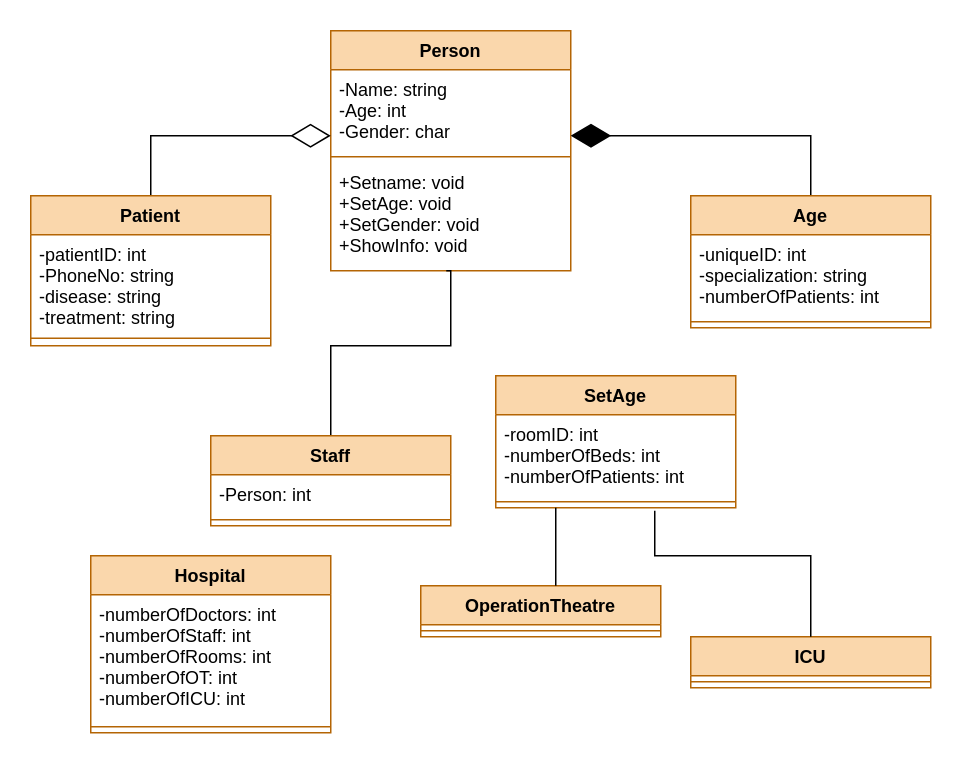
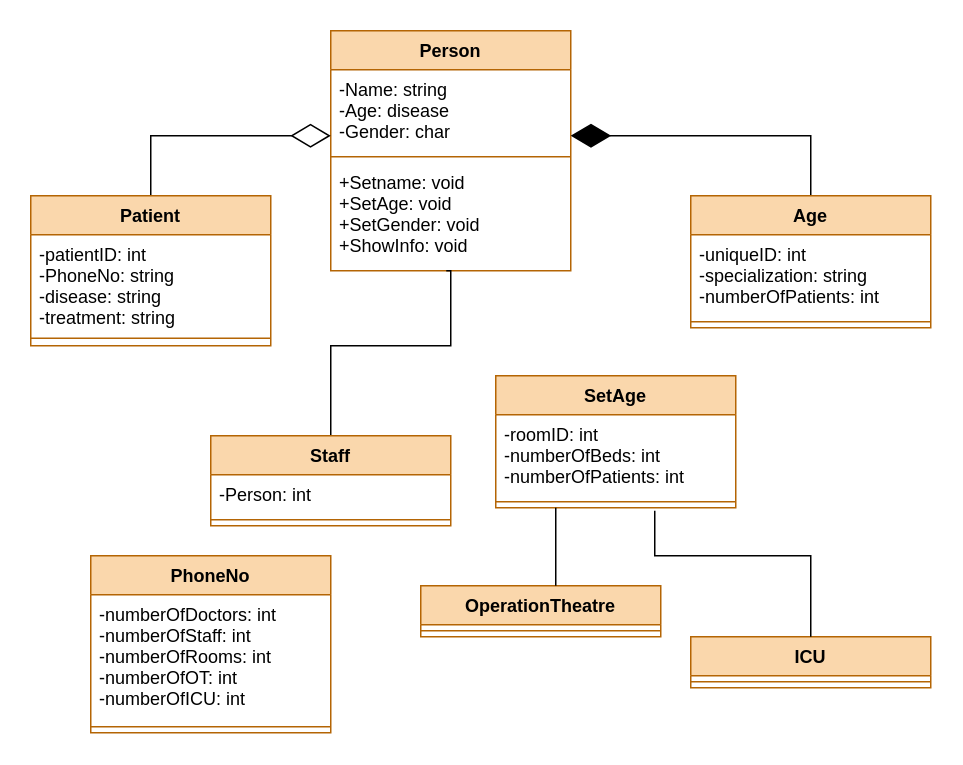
  <mxCell id="0" />
  <mxCell id="1" parent="0" />
  <mxCell id="2" value="Person" style="swimlane;fontStyle=1;align=center;verticalAlign=top;childLayout=stackLayout;horizontal=1;startSize=26;horizontalStack=0;resizeParent=1;resizeParentMax=0;resizeLast=0;collapsible=1;marginBottom=0;fillColor=#fad7ac;strokeColor=#b46504;" vertex="1" parent="1"><mxGeometry x="220" y="20" width="160" height="160" as="geometry"><mxRectangle x="320" y="170" width="100" height="30" as="alternateBounds" /></mxGeometry></mxCell>
- <mxCell id="3" value="-Name: string&#10;-Age: int&#10;-Gender: char" style="text;strokeColor=none;fillColor=none;align=left;verticalAlign=top;spacingLeft=4;spacingRight=4;overflow=hidden;rotatable=0;points=[[0,0.5],[1,0.5]];portConstraint=eastwest;" vertex="1" parent="2"><mxGeometry y="26" width="160" height="54" as="geometry" /></mxCell>
+ <mxCell id="3" value="-Name: string&#10;-Age: disease&#10;-Gender: char" style="text;strokeColor=none;fillColor=none;align=left;verticalAlign=top;spacingLeft=4;spacingRight=4;overflow=hidden;rotatable=0;points=[[0,0.5],[1,0.5]];portConstraint=eastwest;" vertex="1" parent="2"><mxGeometry y="26" width="160" height="54" as="geometry" /></mxCell>
  <mxCell id="4" value="" style="line;strokeWidth=1;fillColor=none;align=left;verticalAlign=middle;spacingTop=-1;spacingLeft=3;spacingRight=3;rotatable=0;labelPosition=right;points=[];portConstraint=eastwest;strokeColor=inherit;" vertex="1" parent="2"><mxGeometry y="80" width="160" height="8" as="geometry" /></mxCell>
  <mxCell id="5" value="+Setname: void&#10;+SetAge: void&#10;+SetGender: void&#10;+ShowInfo: void&#10;" style="text;strokeColor=none;fillColor=none;align=left;verticalAlign=top;spacingLeft=4;spacingRight=4;overflow=hidden;rotatable=0;points=[[0,0.5],[1,0.5]];portConstraint=eastwest;" vertex="1" parent="2"><mxGeometry y="88" width="160" height="72" as="geometry" /></mxCell>
  <mxCell id="6" value="" style="endArrow=diamondThin;endFill=0;endSize=24;html=1;rounded=0;" edge="1" parent="1"><mxGeometry width="160" relative="1" as="geometry"><mxPoint x="100" y="130" as="sourcePoint" /><mxPoint x="220" y="90" as="targetPoint" /><Array as="points"><mxPoint x="100" y="90" /><mxPoint x="140" y="90" /></Array></mxGeometry></mxCell>
  <mxCell id="7" value="Patient" style="swimlane;fontStyle=1;align=center;verticalAlign=top;childLayout=stackLayout;horizontal=1;startSize=26;horizontalStack=0;resizeParent=1;resizeParentMax=0;resizeLast=0;collapsible=1;marginBottom=0;fillColor=#fad7ac;strokeColor=#b46504;" vertex="1" parent="1"><mxGeometry x="20" y="130" width="160" height="100" as="geometry" /></mxCell>
  <mxCell id="8" value="-patientID: int&#10;-PhoneNo: string&#10;-disease: string&#10;-treatment: string" style="text;strokeColor=none;fillColor=none;align=left;verticalAlign=top;spacingLeft=4;spacingRight=4;overflow=hidden;rotatable=0;points=[[0,0.5],[1,0.5]];portConstraint=eastwest;" vertex="1" parent="7"><mxGeometry y="26" width="160" height="64" as="geometry" /></mxCell>
  <mxCell id="9" value="" style="line;strokeWidth=1;fillColor=none;align=left;verticalAlign=middle;spacingTop=-1;spacingLeft=3;spacingRight=3;rotatable=0;labelPosition=right;points=[];portConstraint=eastwest;strokeColor=inherit;" vertex="1" parent="7"><mxGeometry y="90" width="160" height="10" as="geometry" /></mxCell>
  <mxCell id="10" value="" style="endArrow=diamondThin;endFill=1;endSize=24;html=1;rounded=0;exitX=0.5;exitY=0;exitDx=0;exitDy=0;" edge="1" parent="1" source="11"><mxGeometry width="160" relative="1" as="geometry"><mxPoint x="540" y="90" as="sourcePoint" /><mxPoint x="380" y="90" as="targetPoint" /><Array as="points"><mxPoint x="540" y="90" /></Array></mxGeometry></mxCell>
  <mxCell id="11" value="Age" style="swimlane;fontStyle=1;align=center;verticalAlign=top;childLayout=stackLayout;horizontal=1;startSize=26;horizontalStack=0;resizeParent=1;resizeParentMax=0;resizeLast=0;collapsible=1;marginBottom=0;fillColor=#fad7ac;strokeColor=#b46504;" vertex="1" parent="1"><mxGeometry x="460" y="130" width="160" height="88" as="geometry" /></mxCell>
  <mxCell id="12" value="-uniqueID: int&#10;-specialization: string&#10;-numberOfPatients: int" style="text;strokeColor=none;fillColor=none;align=left;verticalAlign=top;spacingLeft=4;spacingRight=4;overflow=hidden;rotatable=0;points=[[0,0.5],[1,0.5]];portConstraint=eastwest;" vertex="1" parent="11"><mxGeometry y="26" width="160" height="54" as="geometry" /></mxCell>
  <mxCell id="13" value="" style="line;strokeWidth=1;fillColor=none;align=left;verticalAlign=middle;spacingTop=-1;spacingLeft=3;spacingRight=3;rotatable=0;labelPosition=right;points=[];portConstraint=eastwest;strokeColor=inherit;" vertex="1" parent="11"><mxGeometry y="80" width="160" height="8" as="geometry" /></mxCell>
  <mxCell id="14" value="" style="endArrow=none;html=1;edgeStyle=orthogonalEdgeStyle;rounded=0;" edge="1" parent="1"><mxGeometry relative="1" as="geometry"><mxPoint x="220" y="290" as="sourcePoint" /><mxPoint x="297" y="180" as="targetPoint" /><Array as="points"><mxPoint x="220" y="270" /><mxPoint x="220" y="230" /><mxPoint x="300" y="230" /><mxPoint x="300" y="180" /></Array></mxGeometry></mxCell>
  <mxCell id="15" value="Staff" style="swimlane;fontStyle=1;align=center;verticalAlign=top;childLayout=stackLayout;horizontal=1;startSize=26;horizontalStack=0;resizeParent=1;resizeParentMax=0;resizeLast=0;collapsible=1;marginBottom=0;fillColor=#fad7ac;strokeColor=#b46504;" vertex="1" parent="1"><mxGeometry x="140" y="290" width="160" height="60" as="geometry" /></mxCell>
  <mxCell id="16" value="-Person: int" style="text;strokeColor=none;fillColor=none;align=left;verticalAlign=top;spacingLeft=4;spacingRight=4;overflow=hidden;rotatable=0;points=[[0,0.5],[1,0.5]];portConstraint=eastwest;" vertex="1" parent="15"><mxGeometry y="26" width="160" height="26" as="geometry" /></mxCell>
  <mxCell id="17" value="" style="line;strokeWidth=1;fillColor=none;align=left;verticalAlign=middle;spacingTop=-1;spacingLeft=3;spacingRight=3;rotatable=0;labelPosition=right;points=[];portConstraint=eastwest;strokeColor=inherit;" vertex="1" parent="15"><mxGeometry y="52" width="160" height="8" as="geometry" /></mxCell>
- <mxCell id="18" value="Hospital" style="swimlane;fontStyle=1;align=center;verticalAlign=top;childLayout=stackLayout;horizontal=1;startSize=26;horizontalStack=0;resizeParent=1;resizeParentMax=0;resizeLast=0;collapsible=1;marginBottom=0;fillColor=#fad7ac;strokeColor=#b46504;" vertex="1" parent="1"><mxGeometry x="60" y="370" width="160" height="118" as="geometry" /></mxCell>
+ <mxCell id="18" value="PhoneNo" style="swimlane;fontStyle=1;align=center;verticalAlign=top;childLayout=stackLayout;horizontal=1;startSize=26;horizontalStack=0;resizeParent=1;resizeParentMax=0;resizeLast=0;collapsible=1;marginBottom=0;fillColor=#fad7ac;strokeColor=#b46504;" vertex="1" parent="1"><mxGeometry x="60" y="370" width="160" height="118" as="geometry" /></mxCell>
  <mxCell id="19" value="-numberOfDoctors: int&#10;-numberOfStaff: int&#10;-numberOfRooms: int&#10;-numberOfOT: int&#10;-numberOfICU: int" style="text;strokeColor=none;fillColor=none;align=left;verticalAlign=top;spacingLeft=4;spacingRight=4;overflow=hidden;rotatable=0;points=[[0,0.5],[1,0.5]];portConstraint=eastwest;" vertex="1" parent="18"><mxGeometry y="26" width="160" height="84" as="geometry" /></mxCell>
  <mxCell id="20" value="" style="line;strokeWidth=1;fillColor=none;align=left;verticalAlign=middle;spacingTop=-1;spacingLeft=3;spacingRight=3;rotatable=0;labelPosition=right;points=[];portConstraint=eastwest;strokeColor=inherit;" vertex="1" parent="18"><mxGeometry y="110" width="160" height="8" as="geometry" /></mxCell>
  <mxCell id="21" value="SetAge" style="swimlane;fontStyle=1;align=center;verticalAlign=top;childLayout=stackLayout;horizontal=1;startSize=26;horizontalStack=0;resizeParent=1;resizeParentMax=0;resizeLast=0;collapsible=1;marginBottom=0;fillColor=#fad7ac;strokeColor=#b46504;" vertex="1" parent="1"><mxGeometry x="330" y="250" width="160" height="88" as="geometry" /></mxCell>
  <mxCell id="22" value="-roomID: int&#10;-numberOfBeds: int&#10;-numberOfPatients: int" style="text;strokeColor=none;fillColor=none;align=left;verticalAlign=top;spacingLeft=4;spacingRight=4;overflow=hidden;rotatable=0;points=[[0,0.5],[1,0.5]];portConstraint=eastwest;" vertex="1" parent="21"><mxGeometry y="26" width="160" height="54" as="geometry" /></mxCell>
  <mxCell id="23" value="" style="line;strokeWidth=1;fillColor=none;align=left;verticalAlign=middle;spacingTop=-1;spacingLeft=3;spacingRight=3;rotatable=0;labelPosition=right;points=[];portConstraint=eastwest;strokeColor=inherit;" vertex="1" parent="21"><mxGeometry y="80" width="160" height="8" as="geometry" /></mxCell>
  <mxCell id="24" value="OperationTheatre" style="swimlane;fontStyle=1;align=center;verticalAlign=top;childLayout=stackLayout;horizontal=1;startSize=26;horizontalStack=0;resizeParent=1;resizeParentMax=0;resizeLast=0;collapsible=1;marginBottom=0;fillColor=#fad7ac;strokeColor=#b46504;" vertex="1" parent="1"><mxGeometry x="280" y="390" width="160" height="34" as="geometry" /></mxCell>
  <mxCell id="25" value="" style="line;strokeWidth=1;fillColor=none;align=left;verticalAlign=middle;spacingTop=-1;spacingLeft=3;spacingRight=3;rotatable=0;labelPosition=right;points=[];portConstraint=eastwest;strokeColor=inherit;" vertex="1" parent="24"><mxGeometry y="26" width="160" height="8" as="geometry" /></mxCell>
  <mxCell id="26" value="" style="endArrow=none;html=1;edgeStyle=orthogonalEdgeStyle;rounded=0;entryX=0.25;entryY=1;entryDx=0;entryDy=0;" edge="1" parent="1" target="21"><mxGeometry relative="1" as="geometry"><mxPoint x="370" y="390" as="sourcePoint" /><mxPoint x="380" y="370" as="targetPoint" /><Array as="points"><mxPoint x="370" y="390" /></Array></mxGeometry></mxCell>
  <mxCell id="27" value="ICU" style="swimlane;fontStyle=1;align=center;verticalAlign=top;childLayout=stackLayout;horizontal=1;startSize=26;horizontalStack=0;resizeParent=1;resizeParentMax=0;resizeLast=0;collapsible=1;marginBottom=0;fillColor=#fad7ac;strokeColor=#b46504;" vertex="1" parent="1"><mxGeometry x="460" y="424" width="160" height="34" as="geometry" /></mxCell>
  <mxCell id="28" value="" style="line;strokeWidth=1;fillColor=none;align=left;verticalAlign=middle;spacingTop=-1;spacingLeft=3;spacingRight=3;rotatable=0;labelPosition=right;points=[];portConstraint=eastwest;strokeColor=inherit;" vertex="1" parent="27"><mxGeometry y="26" width="160" height="8" as="geometry" /></mxCell>
  <mxCell id="29" value="" style="endArrow=none;html=1;edgeStyle=orthogonalEdgeStyle;rounded=0;entryX=0.5;entryY=0;entryDx=0;entryDy=0;" edge="1" parent="1" target="27"><mxGeometry relative="1" as="geometry"><mxPoint x="436" y="340" as="sourcePoint" /><mxPoint x="570" y="400" as="targetPoint" /><Array as="points"><mxPoint x="436" y="370" /><mxPoint x="540" y="370" /></Array></mxGeometry></mxCell>
